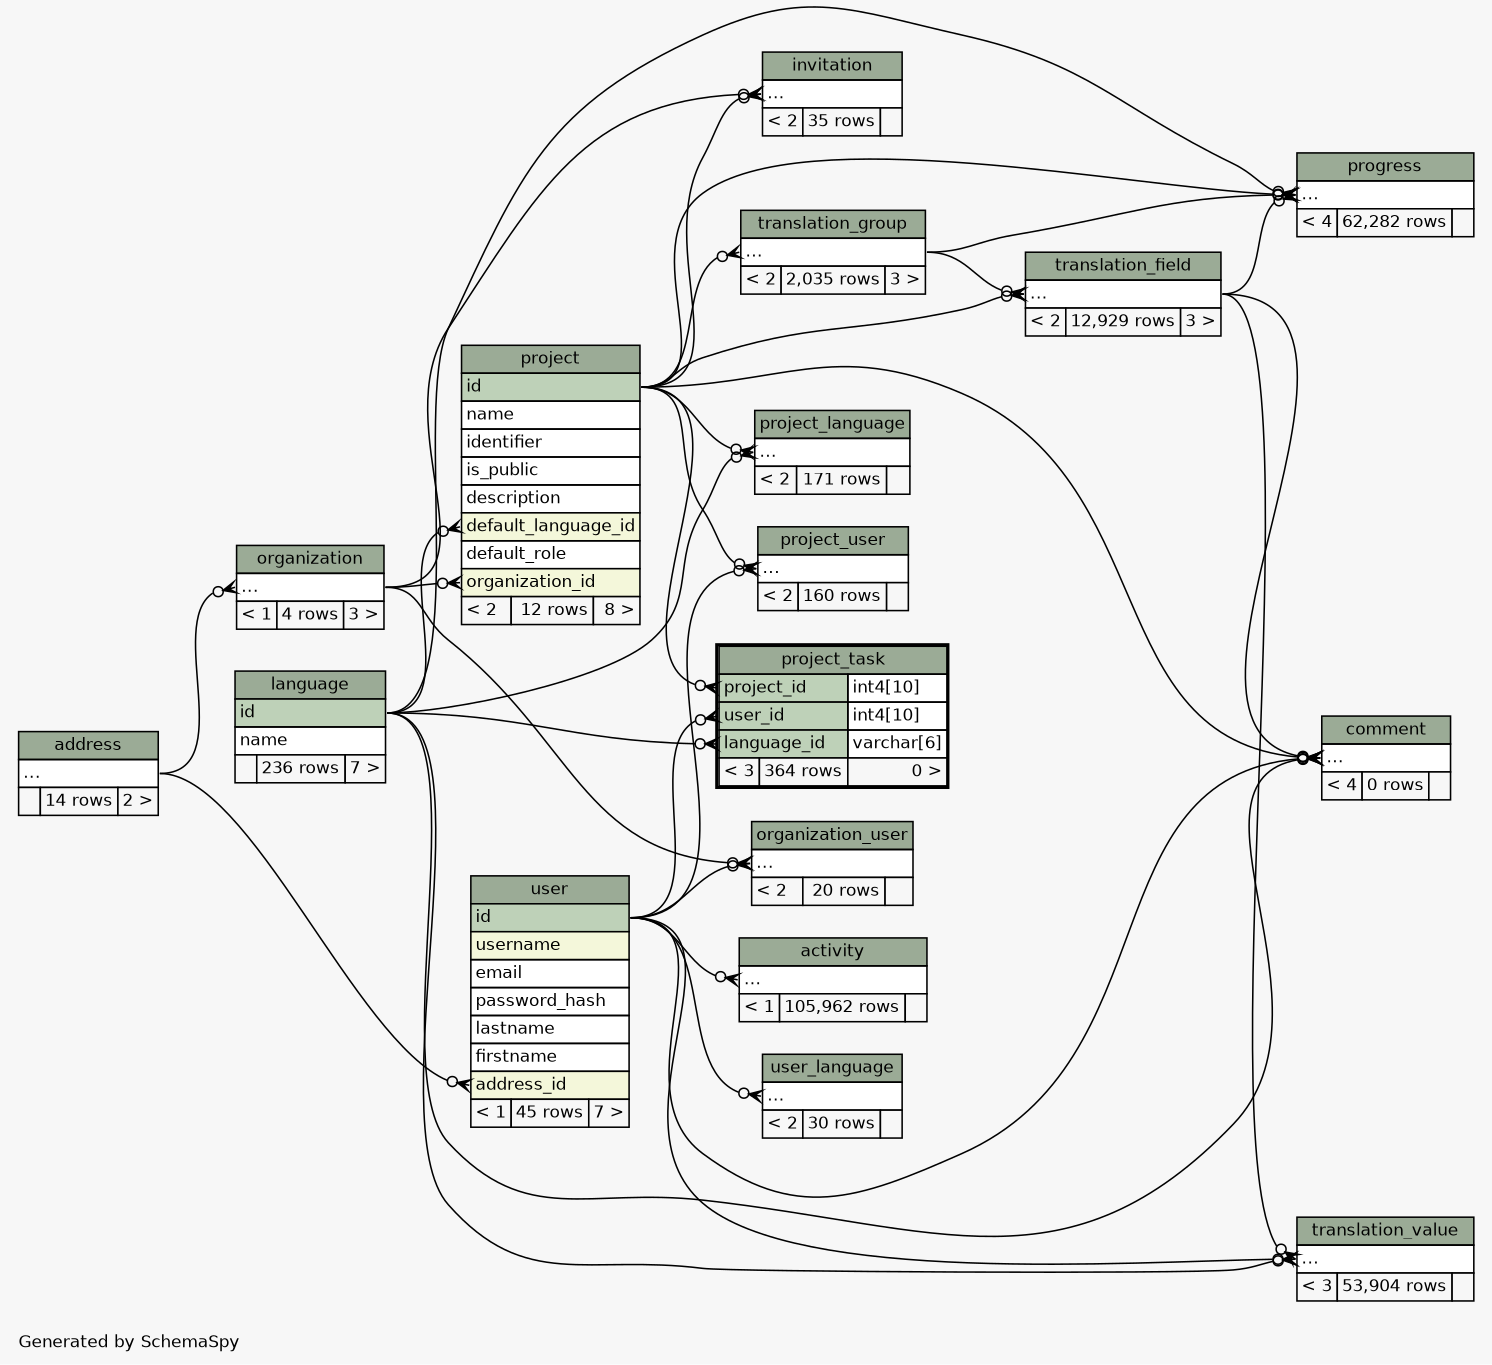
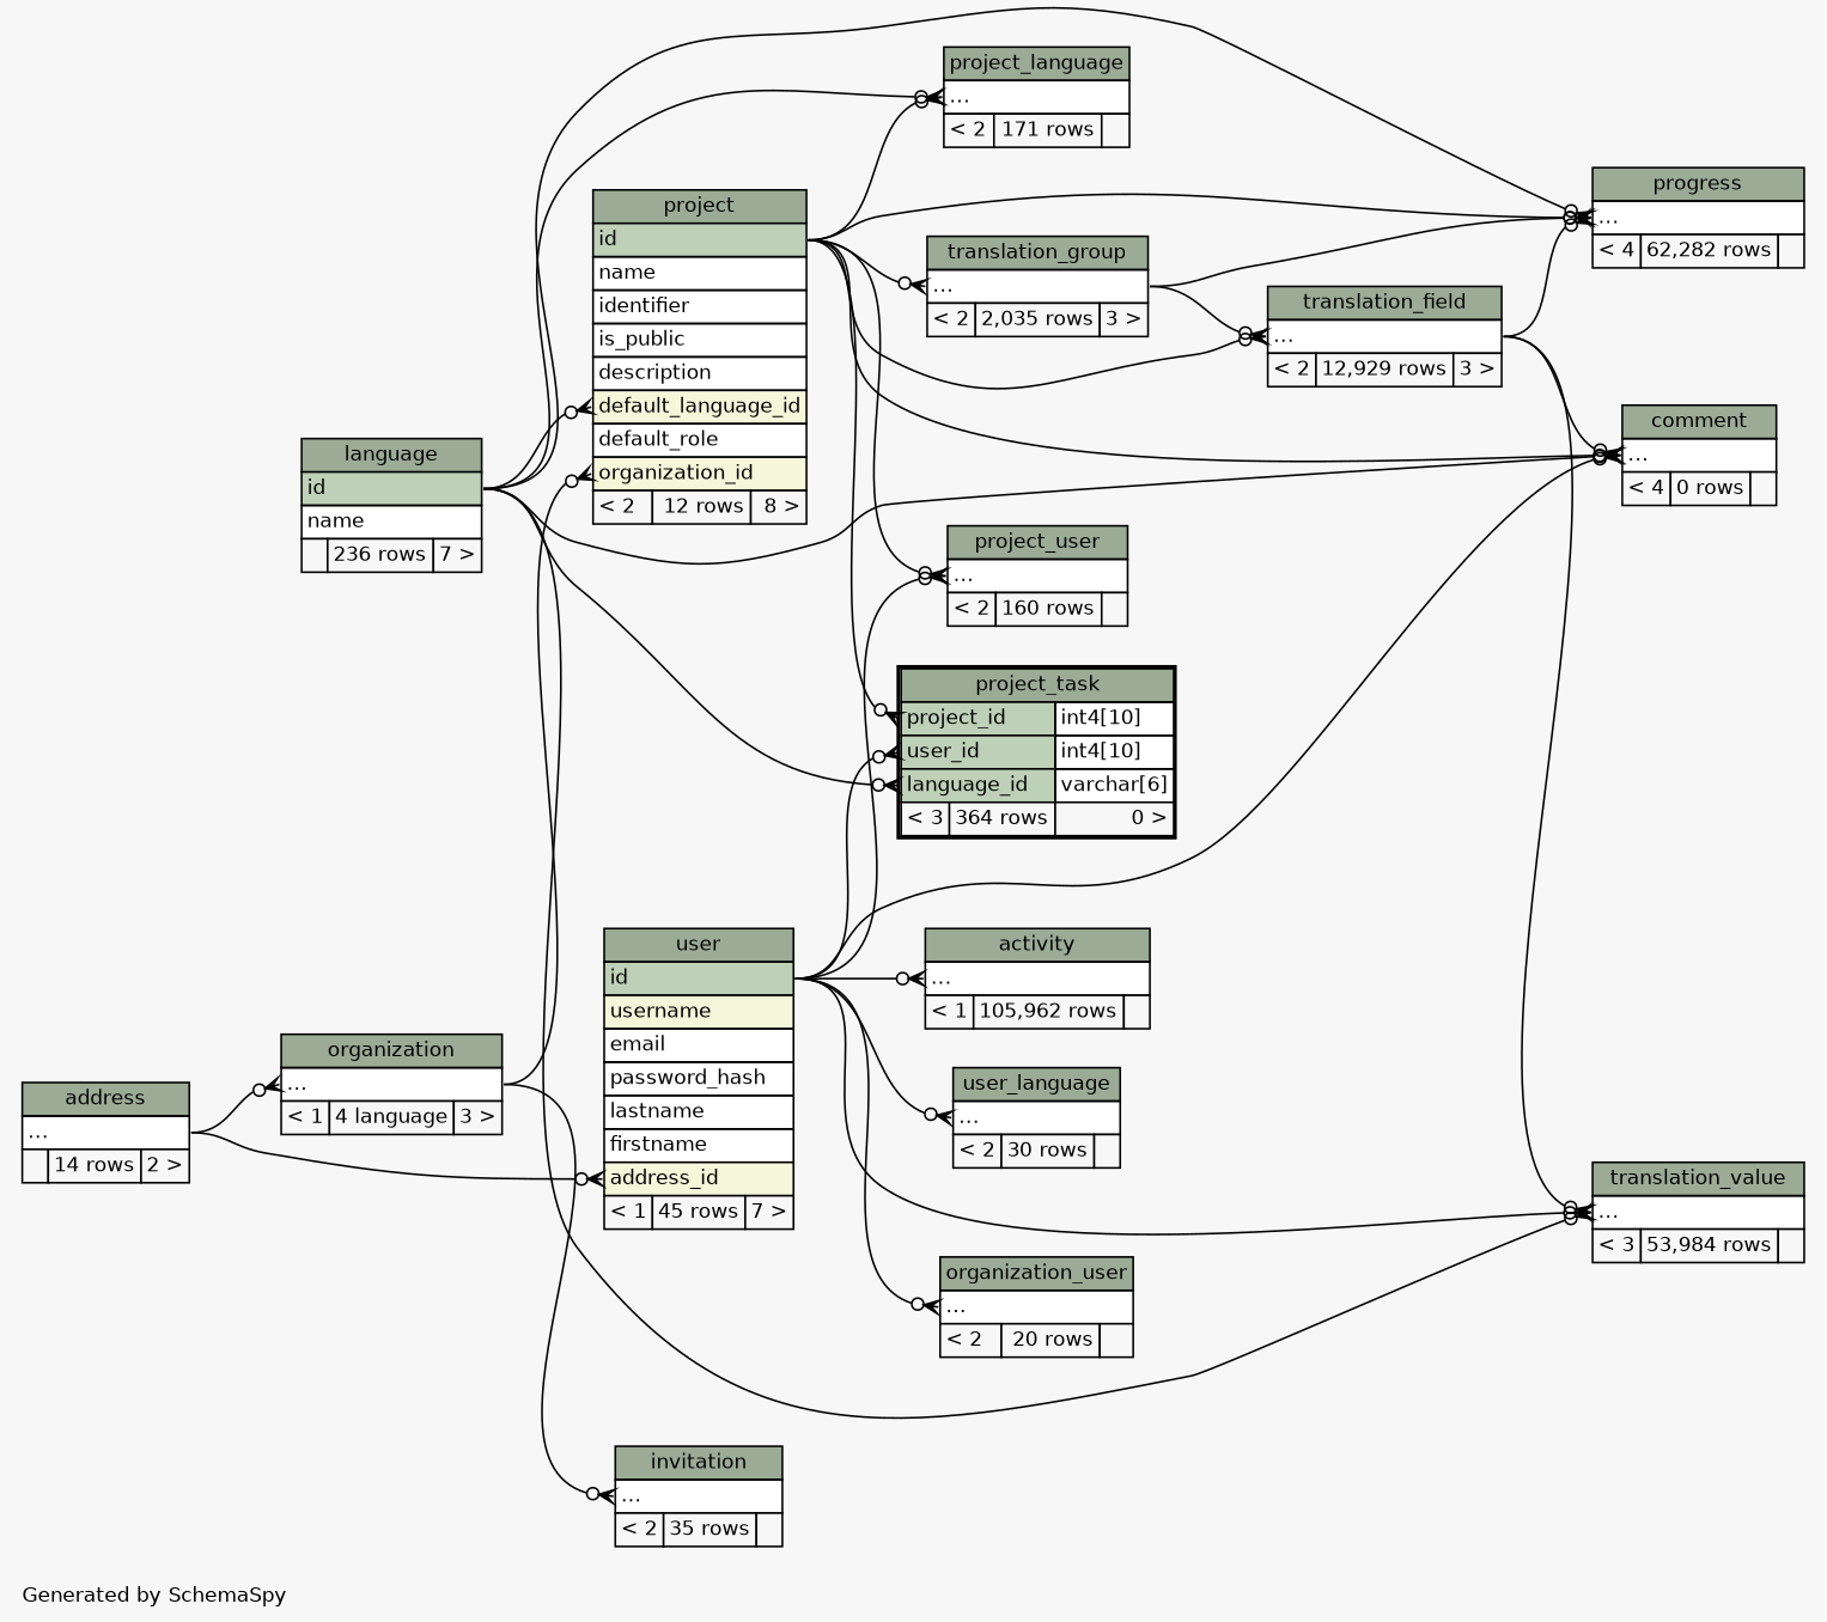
  digraph {
    bgcolor="#f7f7f7"
    fontname=Helvetica
    fontsize=11
    label="\nGenerated by SchemaSpy"
    labeljust=l
    nodesep=0.18
    rankdir=RL
    ranksep=0.46
    node [fontname=Helvetica fontsize=11 shape=plaintext]
    edge [arrowhead=none arrowsize=0.8 arrowtail=crowodot dir=back headport="id:e" tailport="elipses:w"]
    n1 [label=<     <TABLE BORDER="0" CELLBORDER="1" CELLSPACING="0" BGCOLOR="#ffffff">       <TR><TD COLSPAN="3" BGCOLOR="#9bab96" ALIGN="CENTER">activity</TD></TR>       <TR><TD PORT="elipses" COLSPAN="3" ALIGN="LEFT">...</TD></TR>       <TR><TD ALIGN="LEFT" BGCOLOR="#f7f7f7">&lt; 1</TD><TD ALIGN="RIGHT" BGCOLOR="#f7f7f7">105,962 rows</TD><TD ALIGN="RIGHT" BGCOLOR="#f7f7f7">  </TD></TR>     </TABLE>>]
    n2 [label=<     <TABLE BORDER="0" CELLBORDER="1" CELLSPACING="0" BGCOLOR="#ffffff">       <TR><TD COLSPAN="3" BGCOLOR="#9bab96" ALIGN="CENTER">user</TD></TR>       <TR><TD PORT="id" COLSPAN="3" BGCOLOR="#bed1b8" ALIGN="LEFT">id</TD></TR>       <TR><TD PORT="username" COLSPAN="3" BGCOLOR="#f4f7da" ALIGN="LEFT">username</TD></TR>       <TR><TD PORT="email" COLSPAN="3" ALIGN="LEFT">email</TD></TR>       <TR><TD PORT="password_hash" COLSPAN="3" ALIGN="LEFT">password_hash</TD></TR>       <TR><TD PORT="lastname" COLSPAN="3" ALIGN="LEFT">lastname</TD></TR>       <TR><TD PORT="firstname" COLSPAN="3" ALIGN="LEFT">firstname</TD></TR>       <TR><TD PORT="address_id" COLSPAN="3" BGCOLOR="#f4f7da" ALIGN="LEFT">address_id</TD></TR>       <TR><TD ALIGN="LEFT" BGCOLOR="#f7f7f7">&lt; 1</TD><TD ALIGN="RIGHT" BGCOLOR="#f7f7f7">45 rows</TD><TD ALIGN="RIGHT" BGCOLOR="#f7f7f7">7 &gt;</TD></TR>     </TABLE>>]
    n3 [label=<     <TABLE BORDER="0" CELLBORDER="1" CELLSPACING="0" BGCOLOR="#ffffff">       <TR><TD COLSPAN="3" BGCOLOR="#9bab96" ALIGN="CENTER">address</TD></TR>       <TR><TD PORT="elipses" COLSPAN="3" ALIGN="LEFT">...</TD></TR>       <TR><TD ALIGN="LEFT" BGCOLOR="#f7f7f7">  </TD><TD ALIGN="RIGHT" BGCOLOR="#f7f7f7">14 rows</TD><TD ALIGN="RIGHT" BGCOLOR="#f7f7f7">2 &gt;</TD></TR>     </TABLE>>]
    n4 [label=<     <TABLE BORDER="0" CELLBORDER="1" CELLSPACING="0" BGCOLOR="#ffffff">       <TR><TD COLSPAN="3" BGCOLOR="#9bab96" ALIGN="CENTER">comment</TD></TR>       <TR><TD PORT="elipses" COLSPAN="3" ALIGN="LEFT">...</TD></TR>       <TR><TD ALIGN="LEFT" BGCOLOR="#f7f7f7">&lt; 4</TD><TD ALIGN="RIGHT" BGCOLOR="#f7f7f7">0 rows</TD><TD ALIGN="RIGHT" BGCOLOR="#f7f7f7">  </TD></TR>     </TABLE>>]
    n5 [label=<     <TABLE BORDER="0" CELLBORDER="1" CELLSPACING="0" BGCOLOR="#ffffff">       <TR><TD COLSPAN="3" BGCOLOR="#9bab96" ALIGN="CENTER">language</TD></TR>       <TR><TD PORT="id" COLSPAN="3" BGCOLOR="#bed1b8" ALIGN="LEFT">id</TD></TR>       <TR><TD PORT="name" COLSPAN="3" ALIGN="LEFT">name</TD></TR>       <TR><TD ALIGN="LEFT" BGCOLOR="#f7f7f7">  </TD><TD ALIGN="RIGHT" BGCOLOR="#f7f7f7">236 rows</TD><TD ALIGN="RIGHT" BGCOLOR="#f7f7f7">7 &gt;</TD></TR>     </TABLE>>]
    n6 [label=<     <TABLE BORDER="0" CELLBORDER="1" CELLSPACING="0" BGCOLOR="#ffffff">       <TR><TD COLSPAN="3" BGCOLOR="#9bab96" ALIGN="CENTER">project</TD></TR>       <TR><TD PORT="id" COLSPAN="3" BGCOLOR="#bed1b8" ALIGN="LEFT">id</TD></TR>       <TR><TD PORT="name" COLSPAN="3" ALIGN="LEFT">name</TD></TR>       <TR><TD PORT="identifier" COLSPAN="3" ALIGN="LEFT">identifier</TD></TR>       <TR><TD PORT="is_public" COLSPAN="3" ALIGN="LEFT">is_public</TD></TR>       <TR><TD PORT="description" COLSPAN="3" ALIGN="LEFT">description</TD></TR>       <TR><TD PORT="default_language_id" COLSPAN="3" BGCOLOR="#f4f7da" ALIGN="LEFT">default_language_id</TD></TR>       <TR><TD PORT="default_role" COLSPAN="3" ALIGN="LEFT">default_role</TD></TR>       <TR><TD PORT="organization_id" COLSPAN="3" BGCOLOR="#f4f7da" ALIGN="LEFT">organization_id</TD></TR>       <TR><TD ALIGN="LEFT" BGCOLOR="#f7f7f7">&lt; 2</TD><TD ALIGN="RIGHT" BGCOLOR="#f7f7f7">12 rows</TD><TD ALIGN="RIGHT" BGCOLOR="#f7f7f7">8 &gt;</TD></TR>     </TABLE>>]
    n7 [label=<     <TABLE BORDER="0" CELLBORDER="1" CELLSPACING="0" BGCOLOR="#ffffff">       <TR><TD COLSPAN="3" BGCOLOR="#9bab96" ALIGN="CENTER">translation_field</TD></TR>       <TR><TD PORT="elipses" COLSPAN="3" ALIGN="LEFT">...</TD></TR>       <TR><TD ALIGN="LEFT" BGCOLOR="#f7f7f7">&lt; 2</TD><TD ALIGN="RIGHT" BGCOLOR="#f7f7f7">12,929 rows</TD><TD ALIGN="RIGHT" BGCOLOR="#f7f7f7">3 &gt;</TD></TR>     </TABLE>>]
-   n8 [label=<     <TABLE BORDER="0" CELLBORDER="1" CELLSPACING="0" BGCOLOR="#ffffff">       <TR><TD COLSPAN="3" BGCOLOR="#9bab96" ALIGN="CENTER">organization</TD></TR>       <TR><TD PORT="elipses" COLSPAN="3" ALIGN="LEFT">...</TD></TR>       <TR><TD ALIGN="LEFT" BGCOLOR="#f7f7f7">&lt; 1</TD><TD ALIGN="RIGHT" BGCOLOR="#f7f7f7">4 rows</TD><TD ALIGN="RIGHT" BGCOLOR="#f7f7f7">3 &gt;</TD></TR>     </TABLE>>]
+   n8 [label=<     <TABLE BORDER="0" CELLBORDER="1" CELLSPACING="0" BGCOLOR="#ffffff">       <TR><TD COLSPAN="3" BGCOLOR="#9bab96" ALIGN="CENTER">organization</TD></TR>       <TR><TD PORT="elipses" COLSPAN="3" ALIGN="LEFT">...</TD></TR>       <TR><TD ALIGN="LEFT" BGCOLOR="#f7f7f7">&lt; 1</TD><TD ALIGN="RIGHT" BGCOLOR="#f7f7f7">4 language</TD><TD ALIGN="RIGHT" BGCOLOR="#f7f7f7">3 &gt;</TD></TR>     </TABLE>>]
    n9 [label=<     <TABLE BORDER="0" CELLBORDER="1" CELLSPACING="0" BGCOLOR="#ffffff">       <TR><TD COLSPAN="3" BGCOLOR="#9bab96" ALIGN="CENTER">translation_group</TD></TR>       <TR><TD PORT="elipses" COLSPAN="3" ALIGN="LEFT">...</TD></TR>       <TR><TD ALIGN="LEFT" BGCOLOR="#f7f7f7">&lt; 2</TD><TD ALIGN="RIGHT" BGCOLOR="#f7f7f7">2,035 rows</TD><TD ALIGN="RIGHT" BGCOLOR="#f7f7f7">3 &gt;</TD></TR>     </TABLE>>]
    n10 [label=<     <TABLE BORDER="0" CELLBORDER="1" CELLSPACING="0" BGCOLOR="#ffffff">       <TR><TD COLSPAN="3" BGCOLOR="#9bab96" ALIGN="CENTER">invitation</TD></TR>       <TR><TD PORT="elipses" COLSPAN="3" ALIGN="LEFT">...</TD></TR>       <TR><TD ALIGN="LEFT" BGCOLOR="#f7f7f7">&lt; 2</TD><TD ALIGN="RIGHT" BGCOLOR="#f7f7f7">35 rows</TD><TD ALIGN="RIGHT" BGCOLOR="#f7f7f7">  </TD></TR>     </TABLE>>]
    n11 [label=<     <TABLE BORDER="0" CELLBORDER="1" CELLSPACING="0" BGCOLOR="#ffffff">       <TR><TD COLSPAN="3" BGCOLOR="#9bab96" ALIGN="CENTER">organization_user</TD></TR>       <TR><TD PORT="elipses" COLSPAN="3" ALIGN="LEFT">...</TD></TR>       <TR><TD ALIGN="LEFT" BGCOLOR="#f7f7f7">&lt; 2</TD><TD ALIGN="RIGHT" BGCOLOR="#f7f7f7">20 rows</TD><TD ALIGN="RIGHT" BGCOLOR="#f7f7f7">  </TD></TR>     </TABLE>>]
    n12 [label=<     <TABLE BORDER="0" CELLBORDER="1" CELLSPACING="0" BGCOLOR="#ffffff">       <TR><TD COLSPAN="3" BGCOLOR="#9bab96" ALIGN="CENTER">progress</TD></TR>       <TR><TD PORT="elipses" COLSPAN="3" ALIGN="LEFT">...</TD></TR>       <TR><TD ALIGN="LEFT" BGCOLOR="#f7f7f7">&lt; 4</TD><TD ALIGN="RIGHT" BGCOLOR="#f7f7f7">62,282 rows</TD><TD ALIGN="RIGHT" BGCOLOR="#f7f7f7">  </TD></TR>     </TABLE>>]
    n13 [label=<     <TABLE BORDER="0" CELLBORDER="1" CELLSPACING="0" BGCOLOR="#ffffff">       <TR><TD COLSPAN="3" BGCOLOR="#9bab96" ALIGN="CENTER">project_language</TD></TR>       <TR><TD PORT="elipses" COLSPAN="3" ALIGN="LEFT">...</TD></TR>       <TR><TD ALIGN="LEFT" BGCOLOR="#f7f7f7">&lt; 2</TD><TD ALIGN="RIGHT" BGCOLOR="#f7f7f7">171 rows</TD><TD ALIGN="RIGHT" BGCOLOR="#f7f7f7">  </TD></TR>     </TABLE>>]
    n14 [label=<     <TABLE BORDER="2" CELLBORDER="1" CELLSPACING="0" BGCOLOR="#ffffff">       <TR><TD COLSPAN="3" BGCOLOR="#9bab96" ALIGN="CENTER">project_task</TD></TR>       <TR><TD PORT="project_id" COLSPAN="2" BGCOLOR="#bed1b8" ALIGN="LEFT">project_id</TD><TD PORT="project_id.type" ALIGN="LEFT">int4[10]</TD></TR>       <TR><TD PORT="user_id" COLSPAN="2" BGCOLOR="#bed1b8" ALIGN="LEFT">user_id</TD><TD PORT="user_id.type" ALIGN="LEFT">int4[10]</TD></TR>       <TR><TD PORT="language_id" COLSPAN="2" BGCOLOR="#bed1b8" ALIGN="LEFT">language_id</TD><TD PORT="language_id.type" ALIGN="LEFT">varchar[6]</TD></TR>       <TR><TD ALIGN="LEFT" BGCOLOR="#f7f7f7">&lt; 3</TD><TD ALIGN="RIGHT" BGCOLOR="#f7f7f7">364 rows</TD><TD ALIGN="RIGHT" BGCOLOR="#f7f7f7">0 &gt;</TD></TR>     </TABLE>>]
    n15 [label=<     <TABLE BORDER="0" CELLBORDER="1" CELLSPACING="0" BGCOLOR="#ffffff">       <TR><TD COLSPAN="3" BGCOLOR="#9bab96" ALIGN="CENTER">project_user</TD></TR>       <TR><TD PORT="elipses" COLSPAN="3" ALIGN="LEFT">...</TD></TR>       <TR><TD ALIGN="LEFT" BGCOLOR="#f7f7f7">&lt; 2</TD><TD ALIGN="RIGHT" BGCOLOR="#f7f7f7">160 rows</TD><TD ALIGN="RIGHT" BGCOLOR="#f7f7f7">  </TD></TR>     </TABLE>>]
-   n16 [label=<     <TABLE BORDER="0" CELLBORDER="1" CELLSPACING="0" BGCOLOR="#ffffff">       <TR><TD COLSPAN="3" BGCOLOR="#9bab96" ALIGN="CENTER">translation_value</TD></TR>       <TR><TD PORT="elipses" COLSPAN="3" ALIGN="LEFT">...</TD></TR>       <TR><TD ALIGN="LEFT" BGCOLOR="#f7f7f7">&lt; 3</TD><TD ALIGN="RIGHT" BGCOLOR="#f7f7f7">53,904 rows</TD><TD ALIGN="RIGHT" BGCOLOR="#f7f7f7">  </TD></TR>     </TABLE>>]
+   n16 [label=<     <TABLE BORDER="0" CELLBORDER="1" CELLSPACING="0" BGCOLOR="#ffffff">       <TR><TD COLSPAN="3" BGCOLOR="#9bab96" ALIGN="CENTER">translation_value</TD></TR>       <TR><TD PORT="elipses" COLSPAN="3" ALIGN="LEFT">...</TD></TR>       <TR><TD ALIGN="LEFT" BGCOLOR="#f7f7f7">&lt; 3</TD><TD ALIGN="RIGHT" BGCOLOR="#f7f7f7">53,984 rows</TD><TD ALIGN="RIGHT" BGCOLOR="#f7f7f7">  </TD></TR>     </TABLE>>]
    n17 [label=<     <TABLE BORDER="0" CELLBORDER="1" CELLSPACING="0" BGCOLOR="#ffffff">       <TR><TD COLSPAN="3" BGCOLOR="#9bab96" ALIGN="CENTER">user_language</TD></TR>       <TR><TD PORT="elipses" COLSPAN="3" ALIGN="LEFT">...</TD></TR>       <TR><TD ALIGN="LEFT" BGCOLOR="#f7f7f7">&lt; 2</TD><TD ALIGN="RIGHT" BGCOLOR="#f7f7f7">30 rows</TD><TD ALIGN="RIGHT" BGCOLOR="#f7f7f7">  </TD></TR>     </TABLE>>]
    n1 -> n2
    n2 -> n3 [headport="elipses:e" tailport="address_id:w"]
    n4 -> n2
    n4 -> n5
    n4 -> n6
    n4 -> n7 [headport="elipses:e"]
    n6 -> n5 [tailport="default_language_id:w"]
    n6 -> n8 [headport="elipses:e" tailport="organization_id:w"]
    n7 -> n6
    n7 -> n9 [headport="elipses:e"]
    n8 -> n3 [headport="elipses:e"]
    n9 -> n6
-   n10 -> n6
    n10 -> n8 [headport="elipses:e"]
    n11 -> n2
-   n11 -> n8 [headport="elipses:e"]
    n12 -> n5
    n12 -> n6
    n12 -> n7 [headport="elipses:e"]
    n12 -> n9 [headport="elipses:e"]
    n13 -> n5
    n13 -> n6
    n14 -> n2 [tailport="user_id:w"]
    n14 -> n5 [tailport="language_id:w"]
    n14 -> n6 [tailport="project_id:w"]
    n15 -> n2
    n15 -> n6
    n16 -> n2
    n16 -> n5
    n16 -> n7 [headport="elipses:e"]
    n17 -> n2
  }
